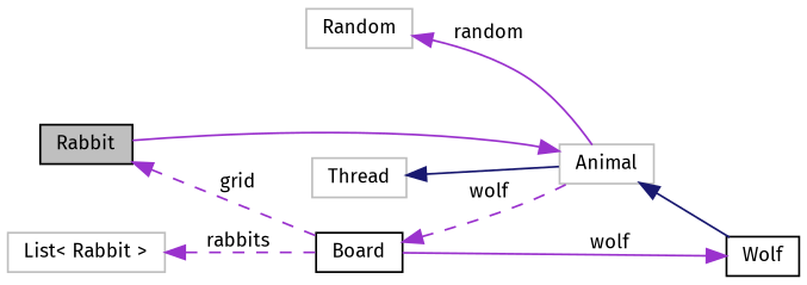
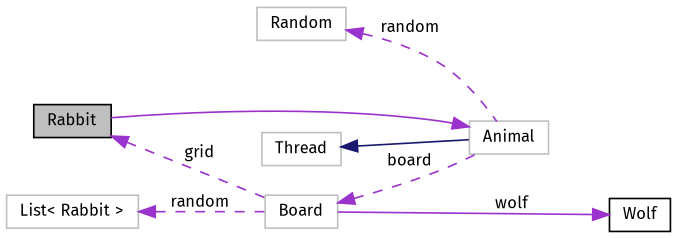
  digraph {
    fontname="Fira Sans"
    rankdir=LR
    node [color=grey75 fillcolor=white fontname="Fira Sans" fontsize=10 shape=record style=filled]
    edge [color=darkorchid3 dir=back fontname="Fira Sans" fontsize=10 labelfontname=Helvetica labelfontsize=10 style=dashed]
    n1 [color=black fillcolor=grey75 fontcolor=black height=0.2 label=Rabbit width=0.4]
-   n2 [color=black height=0.2 label=Board width=0.4]
+   n2 [height=0.2 label=Board width=0.4]
    n3 [height=0.2 label=Animal width=0.4]
    n4 [color=black height=0.2 label=Wolf width=0.4]
    n5 [height=0.2 label=Thread width=0.4]
    n6 [height=0.2 label="List\< Rabbit \>" width=0.4]
    n7 [height=0.2 label=Random width=0.4]
    n1 -> n2 [label=" grid"]
-   n2 -> n3 [label=" wolf"]
+   n2 -> n3 [label=" board"]
    n3 -> n1 [style=solid]
-   n3 -> n4 [color=midnightblue style=solid]
    n4 -> n2 [label=" wolf" style=solid]
    n5 -> n3 [color=midnightblue style=solid]
-   n6 -> n2 [label=" rabbits"]
-   n7 -> n3 [label=" random" style=solid]
+   n6 -> n2 [label=" random"]
+   n7 -> n3 [label=" random"]
  }
